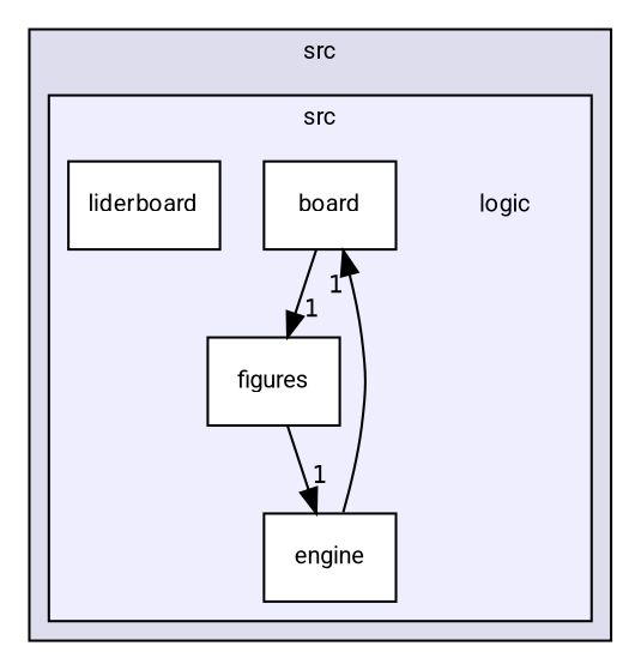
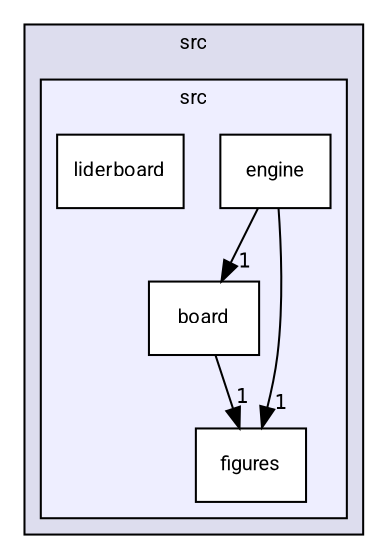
  digraph {
    compound=true
    fontname=Roboto
    node [fontname=Roboto fontsize=10 shape=box fillcolor=white style=filled]
    edge [headlabel=1 labeldistance=1.5 labelfontname=Helvetica labelfontsize=10 fontname=Roboto]
-   n1 [label=logic shape=plaintext fillcolor="" style=""]
    n2 [label=board]
    n3 [label=engine]
    n4 [label=figures]
    n5 [label=liderboard]
    subgraph cluster_1 {
      bgcolor="#ddddee"
      fontsize=10
      label=src
      pencolor=black
      subgraph cluster_2 {
        bgcolor="#eeeeff"
        fontsize=10
        pencolor=black
-       n1
        n2
        n3
        n4
        n5
      }
    }
    n2 -> n4
    n3 -> n2
-   n4 -> n3
+   n3 -> n4
  }
